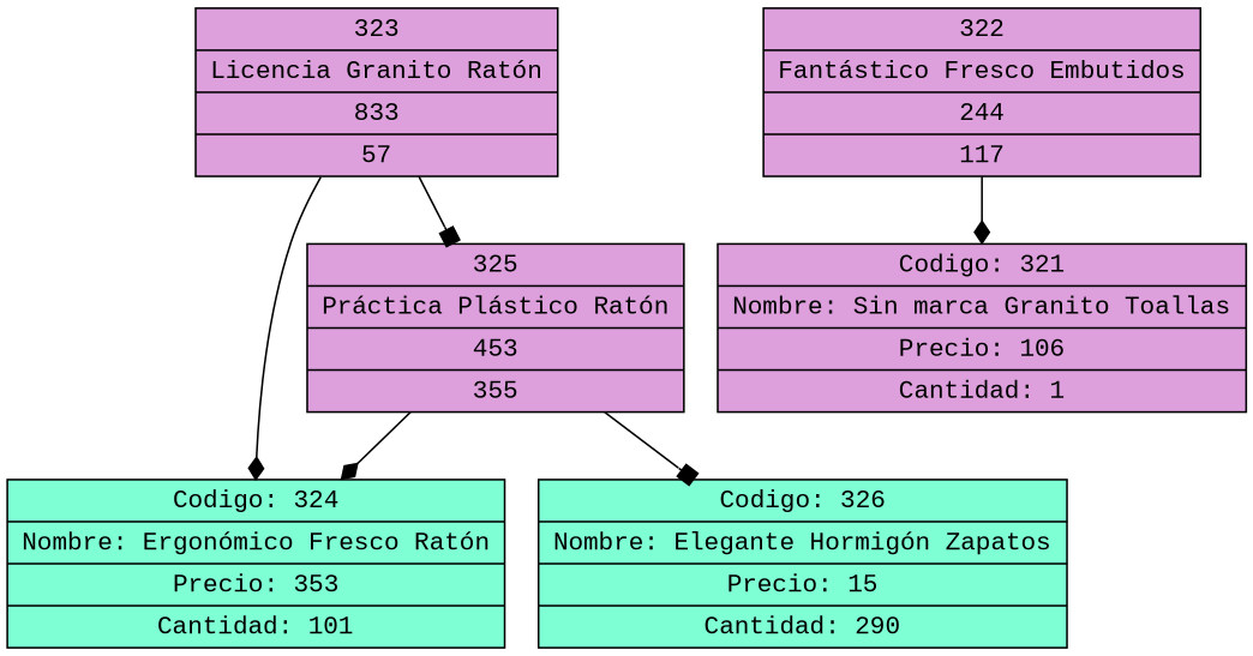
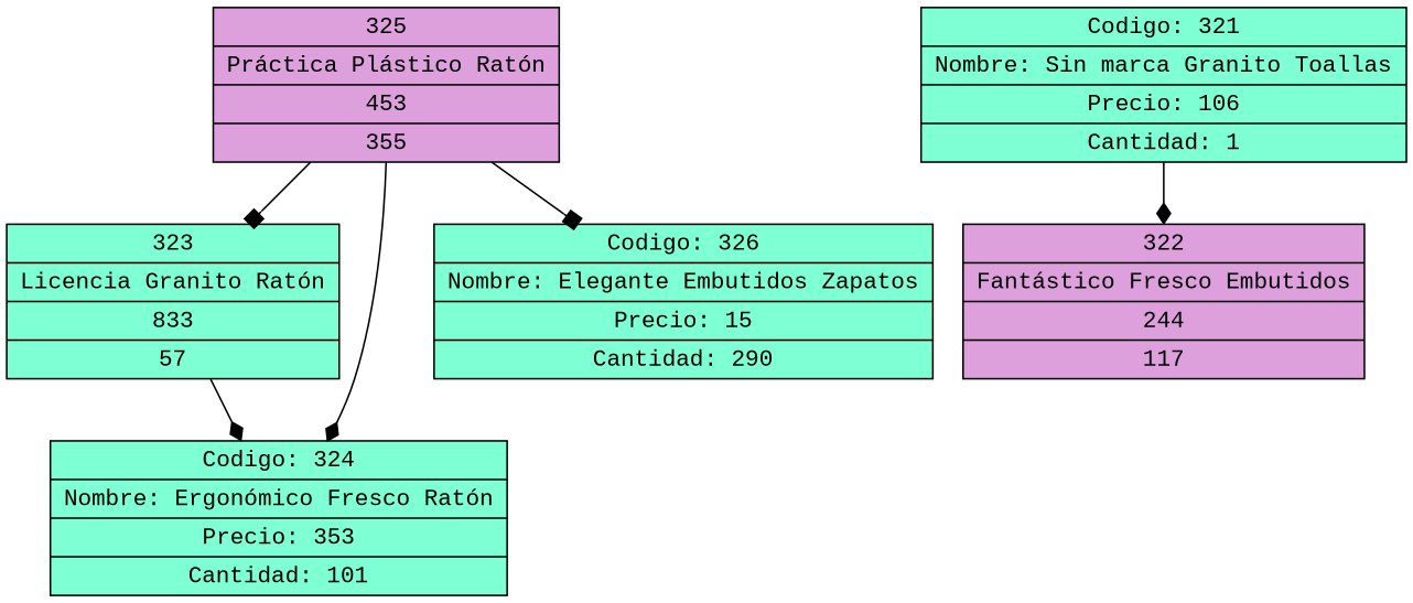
  digraph {
    concentrate=true
    fontname="Liberation Mono"
    rankdir=UD
    node [fillcolor=plum fontname="Liberation Mono" shape=record style=filled]
    edge [arrowhead=diamond fontname="Liberation Mono"]
-   n1 [label="{323|Licencia Granito Ratón|833|57}"]
+   n1 [fillcolor=aquamarine label="{323|Licencia Granito Ratón|833|57}"]
    n2 [label="{325|Práctica Plástico Ratón|453|355}"]
    n3 [fillcolor=aquamarine label="{Codigo: 324|Nombre: Ergonómico Fresco Ratón|Precio: 353|Cantidad: 101}"]
    n4 [label="{322|Fantástico Fresco Embutidos|244|117}"]
-   n5 [label="{Codigo: 321|Nombre: Sin marca Granito Toallas|Precio: 106|Cantidad: 1}"]
-   n6 [fillcolor=aquamarine label="{Codigo: 326|Nombre: Elegante Hormigón Zapatos|Precio: 15|Cantidad: 290}"]
-   n1 -> n2 [arrowhead=box]
+   n5 [fillcolor=aquamarine label="{Codigo: 321|Nombre: Sin marca Granito Toallas|Precio: 106|Cantidad: 1}"]
+   n6 [fillcolor=aquamarine label="{Codigo: 326|Nombre: Elegante Embutidos Zapatos|Precio: 15|Cantidad: 290}"]
+   n2 -> n1 [arrowhead=box]
    n1 -> n3
    n2 -> n3
    n2 -> n6 [arrowhead=box]
-   n4 -> n5
+   n5 -> n4
  }
